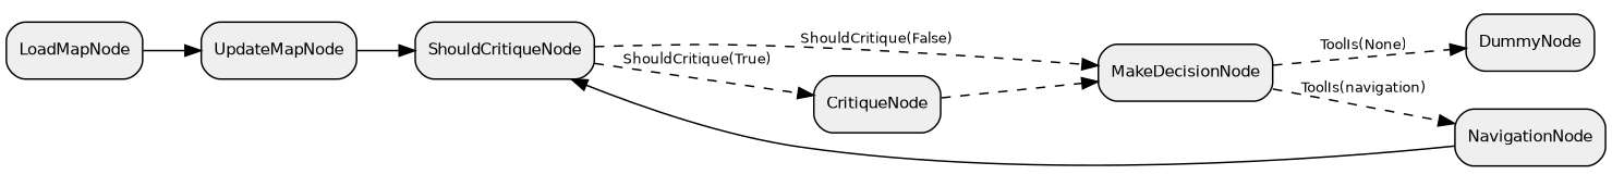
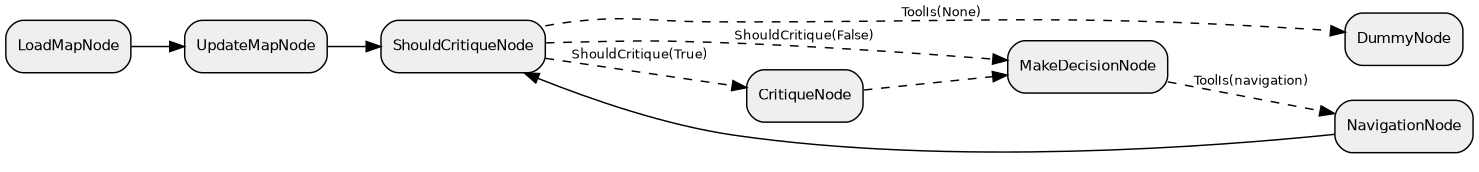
  digraph {
    compound=true
    rankdir=LR
    node [fillcolor="#EFEFEF" fontname=Helvetica fontsize=10 shape=box style="rounded,filled"]
    edge [fontname=Helvetica fontsize=9 style=dashed]
    n1 [label=LoadMapNode]
    n2 [label=UpdateMapNode]
    n3 [label=ShouldCritiqueNode]
    n4 [label=NavigationNode]
    n5 [label=DummyNode]
    n6 [label=MakeDecisionNode]
    n7 [label=CritiqueNode]
    n1 -> n2 [style=solid]
    n2 -> n3 [style=solid]
    n3 -> n6 [label="ShouldCritique(False)"]
    n3 -> n7 [label="ShouldCritique(True)"]
    n4 -> n3 [style=solid]
    n6 -> n4 [label="ToolIs(navigation)"]
-   n6 -> n5 [label="ToolIs(None)"]
+   n3 -> n5 [label="ToolIs(None)"]
    n7 -> n6
  }
